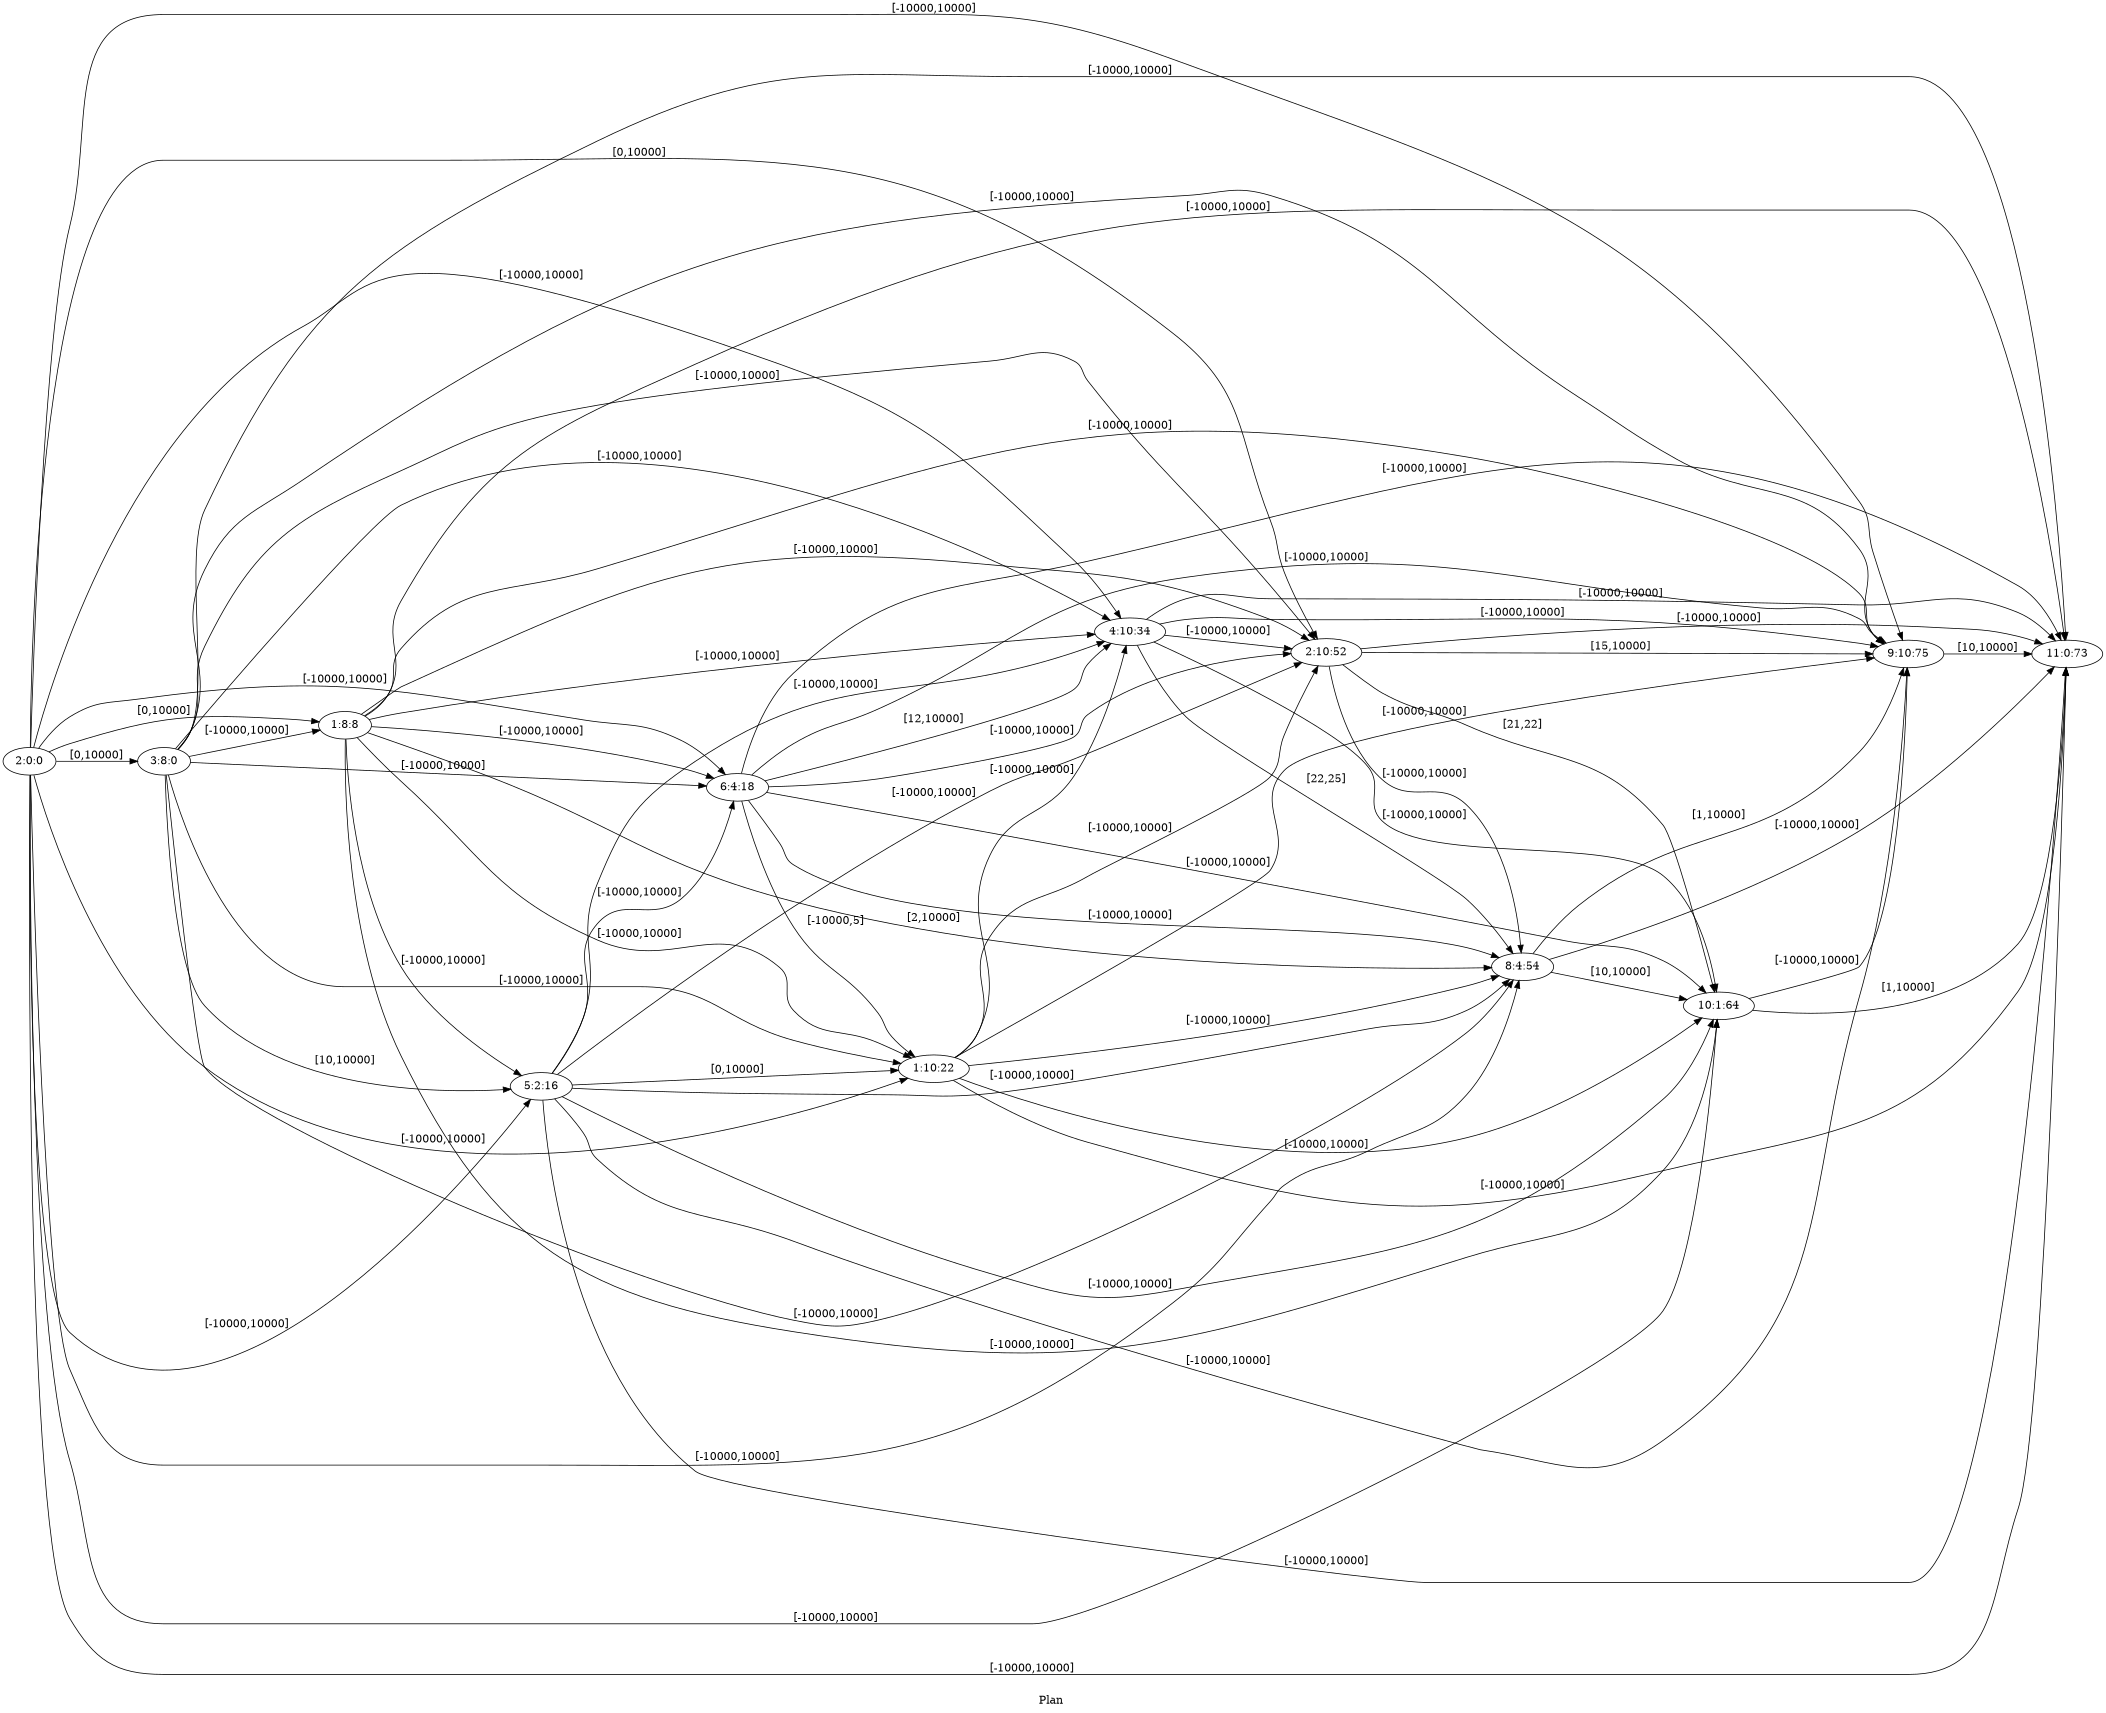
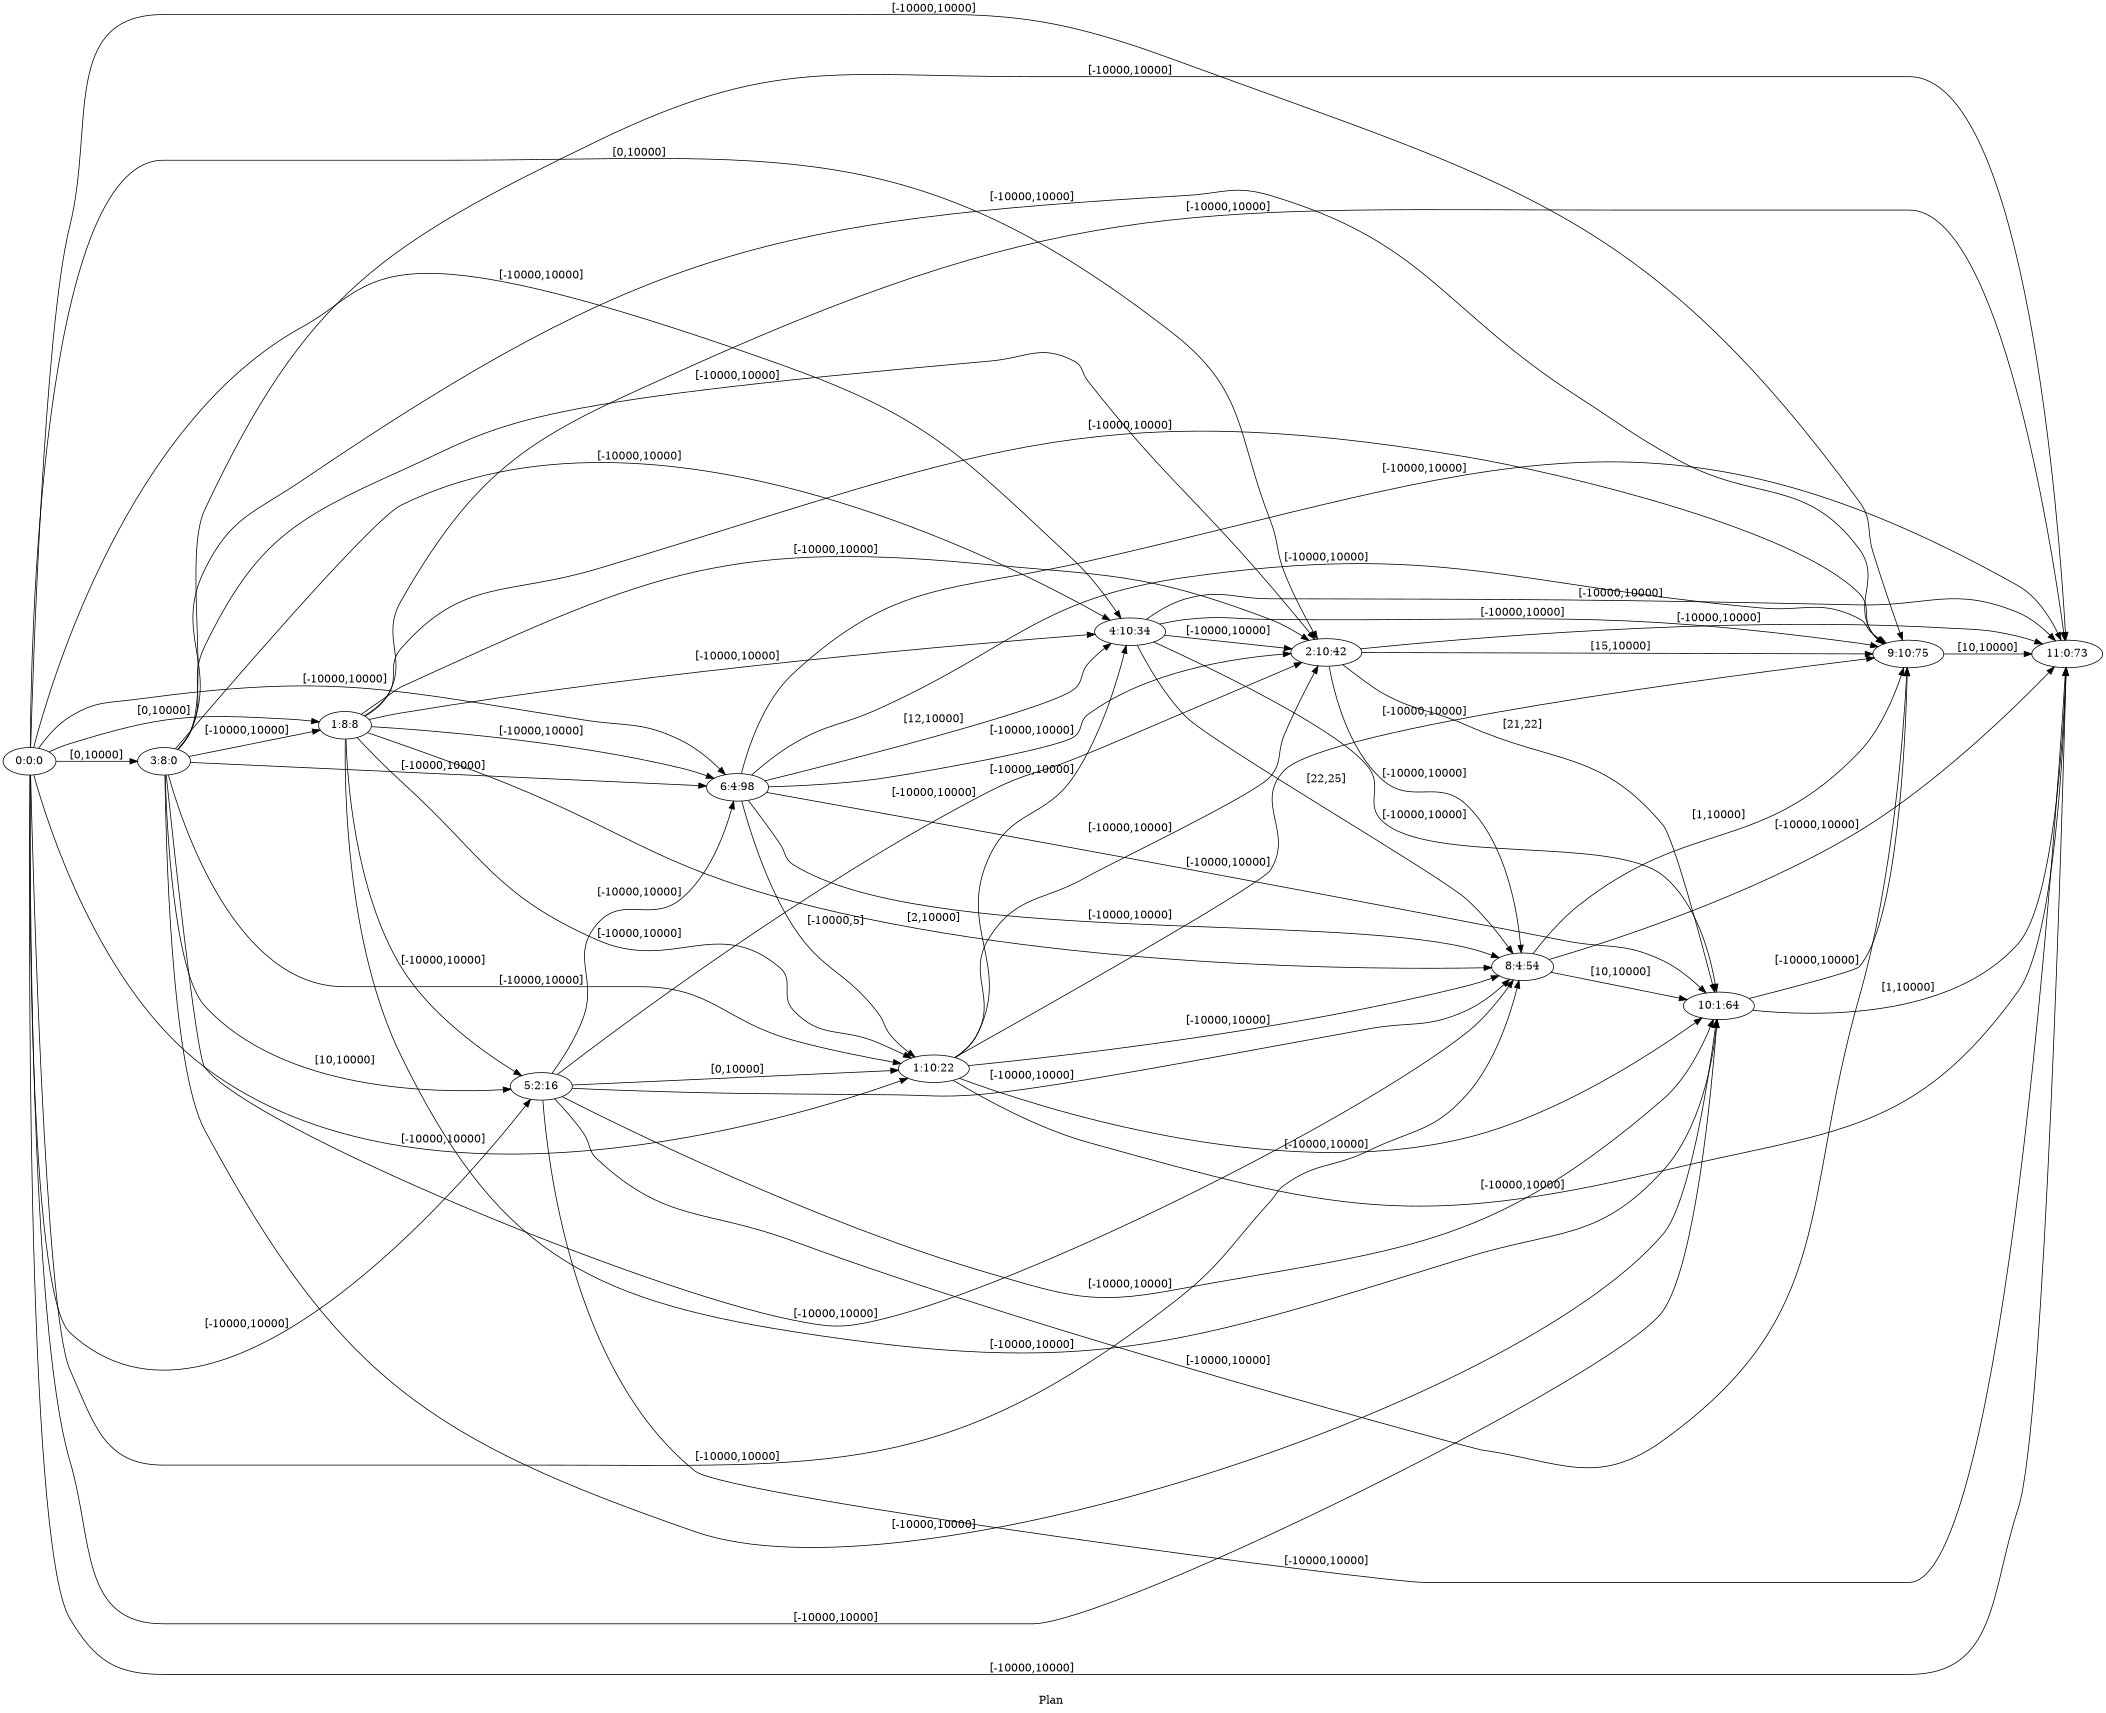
  digraph {
    fldt=0.504253
    label="Plan "
    nodesep=.45
    rankdir=LR
-   "0:0:0" [label="2:0:0"]
+   "0:0:0"
    "1:8:8"
-   "2:10:42" [label="2:10:52"]
+   "2:10:42"
    "3:8:0"
    n5 [label="4:10:34"]
    "5:2:16"
-   "6:4:18"
+   "6:4:18" [label="6:4:98"]
    n8 [label="1:10:22"]
    "8:4:54"
    n10 [label="9:10:75"]
    "10:1:64"
    n12 [label="11:0:73"]
    "0:0:0" -> "1:8:8" [label="[0,10000]"]
    "0:0:0" -> "2:10:42" [label="[0,10000]"]
    "0:0:0" -> "3:8:0" [label="[0,10000]"]
    "0:0:0" -> n5 [label="[-10000,10000]"]
    "0:0:0" -> "5:2:16" [label="[-10000,10000]"]
    "0:0:0" -> "6:4:18" [label="[-10000,10000]"]
    "0:0:0" -> n8 [label="[-10000,10000]"]
    "0:0:0" -> "8:4:54" [label="[-10000,10000]"]
    "0:0:0" -> n10 [label="[-10000,10000]"]
    "0:0:0" -> "10:1:64" [label="[-10000,10000]"]
    "0:0:0" -> n12 [label="[-10000,10000]"]
    "1:8:8" -> "2:10:42" [label="[-10000,10000]"]
    "1:8:8" -> n5 [label="[-10000,10000]"]
    "1:8:8" -> "5:2:16" [label="[-10000,10000]"]
    "1:8:8" -> "6:4:18" [label="[-10000,10000]"]
    "1:8:8" -> n8 [label="[-10000,10000]"]
    "1:8:8" -> "8:4:54" [label="[2,10000]"]
    "1:8:8" -> n10 [label="[-10000,10000]"]
    "1:8:8" -> "10:1:64" [label="[-10000,10000]"]
    "1:8:8" -> n12 [label="[-10000,10000]"]
    "2:10:42" -> "8:4:54" [label="[-10000,10000]"]
    "2:10:42" -> n10 [label="[15,10000]"]
    "2:10:42" -> "10:1:64" [label="[21,22]"]
    "2:10:42" -> n12 [label="[-10000,10000]"]
    "3:8:0" -> "1:8:8" [label="[-10000,10000]"]
    "3:8:0" -> "2:10:42" [label="[-10000,10000]"]
    "3:8:0" -> n5 [label="[-10000,10000]"]
    "3:8:0" -> "5:2:16" [label="[10,10000]"]
    "3:8:0" -> "6:4:18" [label="[-10000,10000]"]
    "3:8:0" -> n8 [label="[-10000,10000]"]
    "3:8:0" -> "8:4:54" [label="[-10000,10000]"]
    "3:8:0" -> n10 [label="[-10000,10000]"]
+   "3:8:0" -> "10:1:64" [label="[-10000,10000]"]
    "3:8:0" -> n12 [label="[-10000,10000]"]
    n5 -> "2:10:42" [label="[-10000,10000]"]
    n5 -> "8:4:54" [label="[22,25]"]
    n5 -> n10 [label="[-10000,10000]"]
    n5 -> "10:1:64" [label="[-10000,10000]"]
    n5 -> n12 [label="[-10000,10000]"]
    "5:2:16" -> "2:10:42" [label="[-10000,10000]"]
-   "5:2:16" -> n5 [label="[-10000,10000]"]
    "5:2:16" -> "6:4:18" [label="[-10000,10000]"]
    "5:2:16" -> n8 [label="[0,10000]"]
    "5:2:16" -> "8:4:54" [label="[-10000,10000]"]
    "5:2:16" -> n10 [label="[-10000,10000]"]
    "5:2:16" -> "10:1:64" [label="[-10000,10000]"]
    "5:2:16" -> n12 [label="[-10000,10000]"]
    "6:4:18" -> "2:10:42" [label="[-10000,10000]"]
    "6:4:18" -> n5 [label="[12,10000]"]
    "6:4:18" -> n8 [label="[-10000,5]"]
    "6:4:18" -> "8:4:54" [label="[-10000,10000]"]
    "6:4:18" -> n10 [label="[-10000,10000]"]
    "6:4:18" -> "10:1:64" [label="[-10000,10000]"]
    "6:4:18" -> n12 [label="[-10000,10000]"]
    n8 -> "2:10:42" [label="[-10000,10000]"]
    n8 -> n5 [label="[-10000,10000]"]
    n8 -> "8:4:54" [label="[-10000,10000]"]
    n8 -> n10 [label="[-10000,10000]"]
    n8 -> "10:1:64" [label="[-10000,10000]"]
    n8 -> n12 [label="[-10000,10000]"]
    "8:4:54" -> n10 [label="[1,10000]"]
    "8:4:54" -> "10:1:64" [label="[10,10000]"]
    "8:4:54" -> n12 [label="[-10000,10000]"]
    n10 -> n12 [label="[10,10000]"]
    "10:1:64" -> n10 [label="[-10000,10000]"]
    "10:1:64" -> n12 [label="[1,10000]"]
  }
